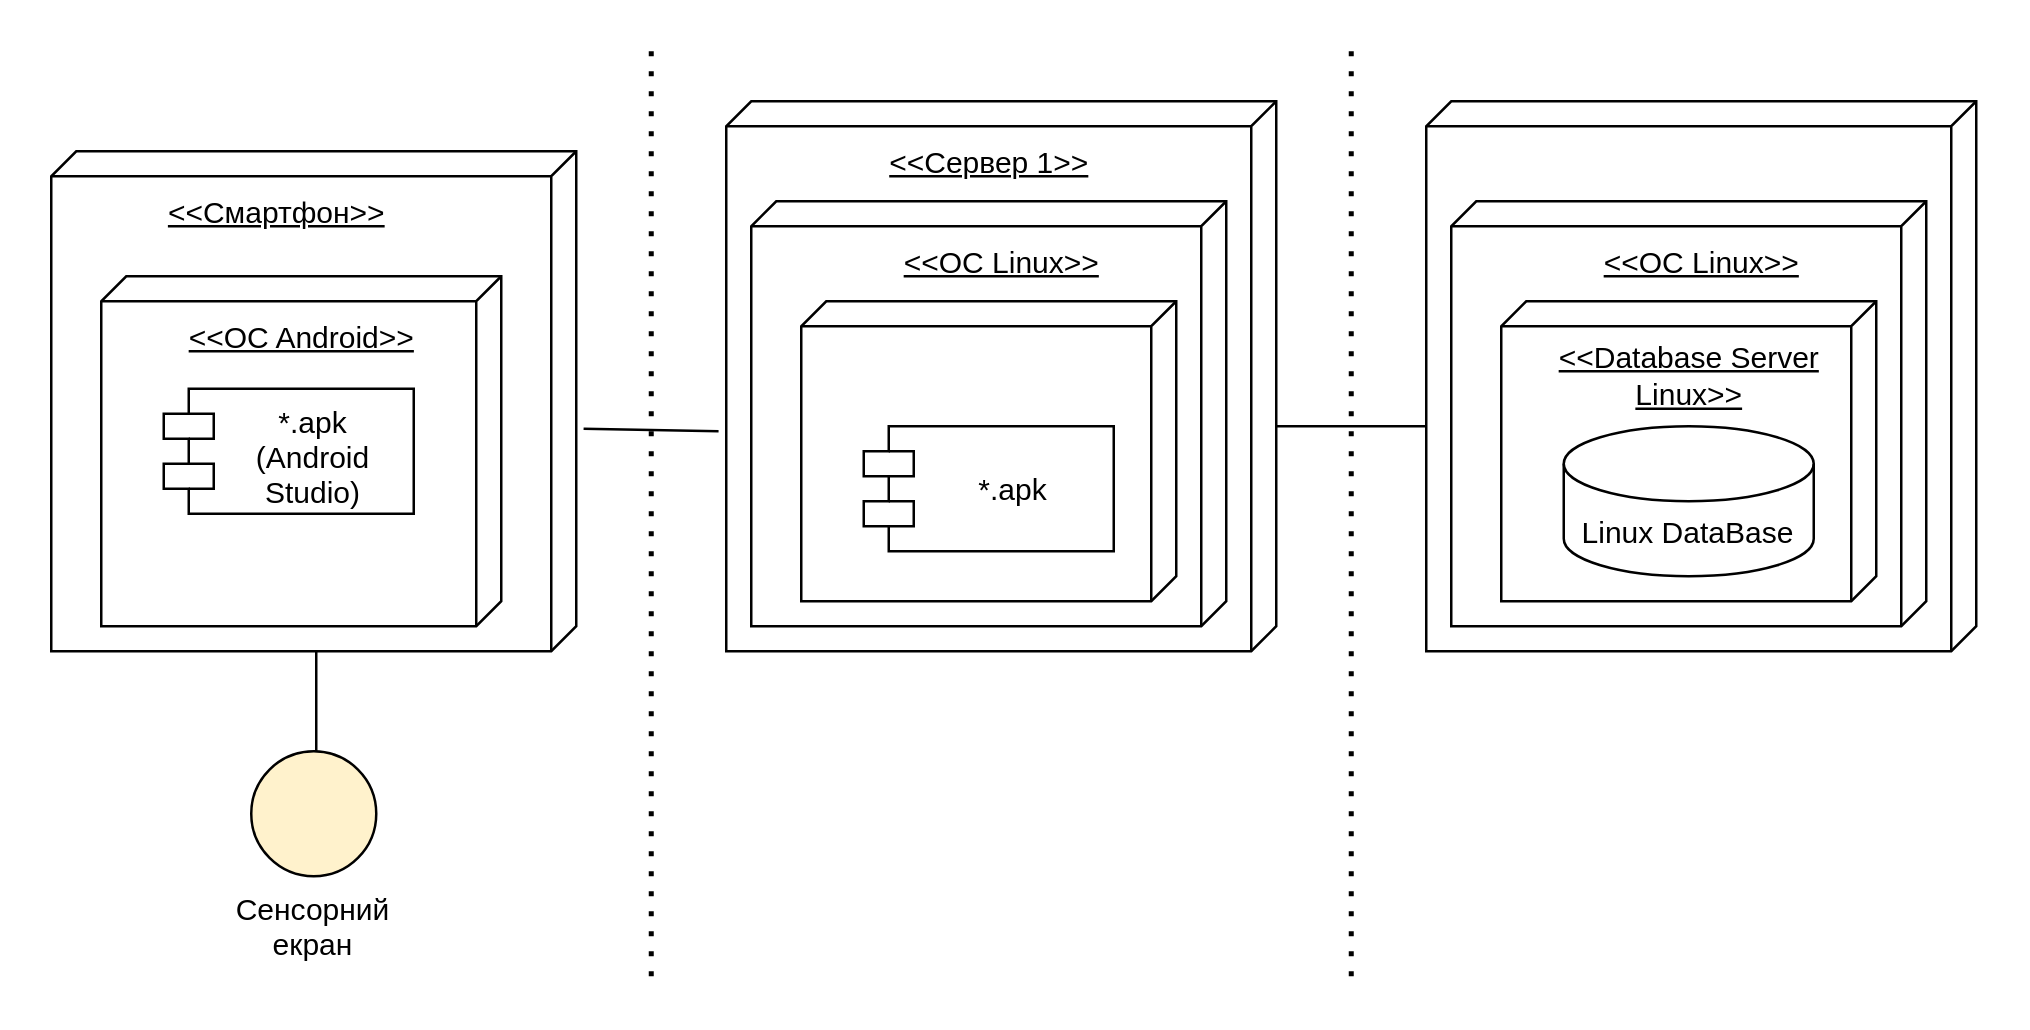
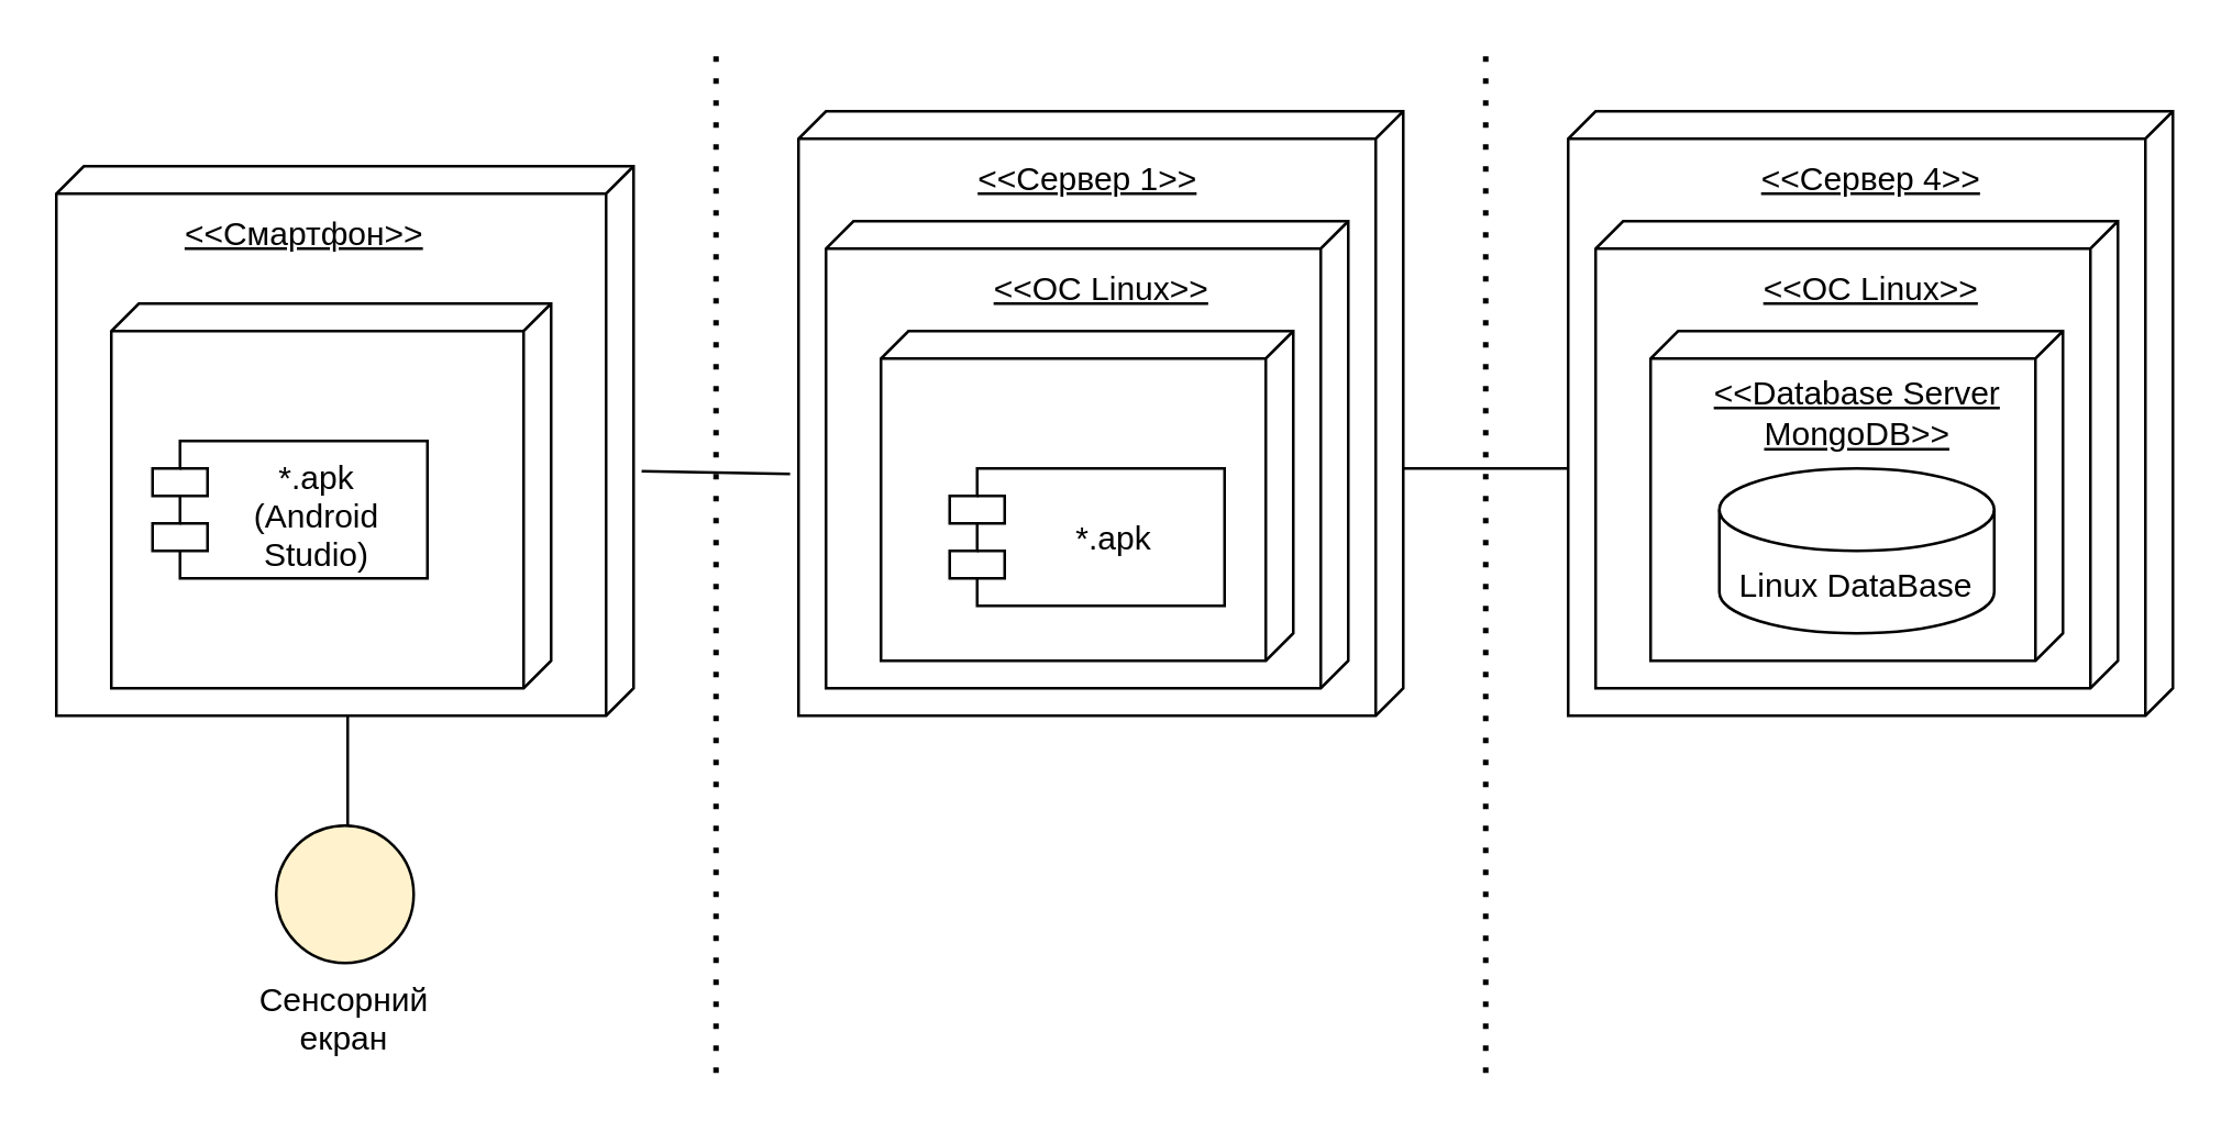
  <mxCell id="0" />
  <mxCell id="1" parent="0" />
  <mxCell id="2" value="" style="verticalAlign=top;align=left;spacingTop=8;spacingLeft=2;spacingRight=12;shape=cube;size=10;direction=south;fontStyle=4;html=1;" parent="1" vertex="1"><mxGeometry x="20" y="60" width="210" height="200" as="geometry" /></mxCell>
  <mxCell id="3" value="" style="verticalAlign=top;align=left;spacingTop=8;spacingLeft=2;spacingRight=12;shape=cube;size=10;direction=south;fontStyle=4;html=1;" parent="1" vertex="1"><mxGeometry x="40" y="110" width="160" height="140" as="geometry" /></mxCell>
  <mxCell id="4" value="" style="verticalAlign=top;align=left;spacingTop=8;spacingLeft=2;spacingRight=12;shape=cube;size=10;direction=south;fontStyle=4;html=1;" parent="1" vertex="1"><mxGeometry x="290" y="40" width="220" height="220" as="geometry" /></mxCell>
  <mxCell id="5" value="" style="verticalAlign=top;align=left;spacingTop=8;spacingLeft=2;spacingRight=12;shape=cube;size=10;direction=south;fontStyle=4;html=1;" parent="1" vertex="1"><mxGeometry x="300" y="80" width="190" height="170" as="geometry" /></mxCell>
  <mxCell id="6" value="" style="verticalAlign=top;align=left;spacingTop=8;spacingLeft=2;spacingRight=12;shape=cube;size=10;direction=south;fontStyle=4;html=1;" parent="1" vertex="1"><mxGeometry x="320" y="120" width="150" height="120" as="geometry" /></mxCell>
  <mxCell id="7" value="" style="verticalAlign=top;align=left;spacingTop=8;spacingLeft=2;spacingRight=12;shape=cube;size=10;direction=south;fontStyle=4;html=1;" parent="1" vertex="1"><mxGeometry x="570" y="40" width="220" height="220" as="geometry" /></mxCell>
  <mxCell id="8" value="" style="verticalAlign=top;align=left;spacingTop=8;spacingLeft=2;spacingRight=12;shape=cube;size=10;direction=south;fontStyle=4;html=1;" parent="1" vertex="1"><mxGeometry x="580" y="80" width="190" height="170" as="geometry" /></mxCell>
  <mxCell id="9" value="" style="verticalAlign=top;align=left;spacingTop=8;spacingLeft=2;spacingRight=12;shape=cube;size=10;direction=south;fontStyle=4;html=1;" parent="1" vertex="1"><mxGeometry x="600" y="120" width="150" height="120" as="geometry" /></mxCell>
  <mxCell id="10" value="&amp;lt;&amp;lt;Смартфон&amp;gt;&amp;gt;" style="text;html=1;align=center;verticalAlign=middle;resizable=0;points=[];autosize=1;strokeColor=none;fillColor=none;fontStyle=4" parent="1" vertex="1"><mxGeometry x="55" y="70" width="110" height="30" as="geometry" /></mxCell>
- <mxCell id="11" value="&amp;lt;&amp;lt;OC Android&amp;gt;&amp;gt;" style="text;html=1;align=center;verticalAlign=middle;resizable=0;points=[];autosize=1;strokeColor=none;fillColor=none;fontStyle=4" parent="1" vertex="1"><mxGeometry x="65" y="120" width="110" height="30" as="geometry" /></mxCell>
- <mxCell id="12" value="*.apk &#10;(Android &#10;Studio)" style="shape=module;align=left;spacingLeft=20;align=center;verticalAlign=top;" parent="1" vertex="1"><mxGeometry x="65" y="155" width="100" height="50" as="geometry" /></mxCell>
+ <mxCell id="12" value="*.apk &#10;(Android &#10;Studio)" style="shape=module;align=left;spacingLeft=20;align=center;verticalAlign=top;" parent="1" vertex="1"><mxGeometry x="55" y="160" width="100" height="50" as="geometry" /></mxCell>
  <mxCell id="13" value="&amp;lt;&amp;lt;Сервер 1&amp;gt;&amp;gt;" style="text;html=1;align=center;verticalAlign=middle;resizable=0;points=[];autosize=1;strokeColor=none;fillColor=none;fontStyle=4" vertex="1" parent="1"><mxGeometry x="345" y="50" width="100" height="30" as="geometry" /></mxCell>
  <mxCell id="14" value="&amp;lt;&amp;lt;OC Linux&amp;gt;&amp;gt;" style="text;html=1;align=center;verticalAlign=middle;resizable=0;points=[];autosize=1;strokeColor=none;fillColor=none;fontStyle=4" vertex="1" parent="1"><mxGeometry x="350" y="90" width="100" height="30" as="geometry" /></mxCell>
  <mxCell id="15" value="*.apk" style="shape=module;align=center;spacingLeft=20;align=center;verticalAlign=middle;labelPosition=center;verticalLabelPosition=middle;" vertex="1" parent="1"><mxGeometry x="345" y="170" width="100" height="50" as="geometry" /></mxCell>
+ <mxCell id="16" value="&amp;lt;&amp;lt;Сервер 4&amp;gt;&amp;gt;" style="text;html=1;align=center;verticalAlign=middle;resizable=0;points=[];autosize=1;strokeColor=none;fillColor=none;fontStyle=4" vertex="1" parent="1"><mxGeometry x="630" y="50" width="100" height="30" as="geometry" /></mxCell>
  <mxCell id="17" value="&amp;lt;&amp;lt;OC Linux&amp;gt;&amp;gt;" style="text;html=1;align=center;verticalAlign=middle;resizable=0;points=[];autosize=1;strokeColor=none;fillColor=none;fontStyle=4" vertex="1" parent="1"><mxGeometry x="630" y="90" width="100" height="30" as="geometry" /></mxCell>
- <mxCell id="18" value="&amp;lt;&amp;lt;Database Server &lt;br&gt;Linux&amp;gt;&amp;gt;" style="text;html=1;align=center;verticalAlign=middle;resizable=0;points=[];autosize=1;strokeColor=none;fillColor=none;fontStyle=4" vertex="1" parent="1"><mxGeometry x="610" y="130" width="130" height="40" as="geometry" /></mxCell>
+ <mxCell id="18" value="&amp;lt;&amp;lt;Database Server &lt;br&gt;MongoDB&amp;gt;&amp;gt;" style="text;html=1;align=center;verticalAlign=middle;resizable=0;points=[];autosize=1;strokeColor=none;fillColor=none;fontStyle=4" vertex="1" parent="1"><mxGeometry x="610" y="130" width="130" height="40" as="geometry" /></mxCell>
  <mxCell id="19" value="Linux DataBase" style="shape=cylinder3;whiteSpace=wrap;html=1;boundedLbl=1;backgroundOutline=1;size=15;" vertex="1" parent="1"><mxGeometry x="625" y="170" width="100" height="60" as="geometry" /></mxCell>
  <mxCell id="20" value="" style="endArrow=none;html=1;rounded=0;entryX=0.6;entryY=1.014;entryDx=0;entryDy=0;entryPerimeter=0;exitX=0.555;exitY=-0.014;exitDx=0;exitDy=0;exitPerimeter=0;" edge="1" parent="1" source="2" target="4"><mxGeometry width="50" height="50" relative="1" as="geometry"><mxPoint x="240" y="200" as="sourcePoint" /><mxPoint x="290" y="150" as="targetPoint" /></mxGeometry></mxCell>
  <mxCell id="21" value="" style="endArrow=none;html=1;rounded=0;" edge="1" parent="1"><mxGeometry width="50" height="50" relative="1" as="geometry"><mxPoint x="510" y="170" as="sourcePoint" /><mxPoint x="570" y="170" as="targetPoint" /></mxGeometry></mxCell>
  <mxCell id="22" value="" style="endArrow=none;html=1;rounded=0;" edge="1" parent="1"><mxGeometry width="50" height="50" relative="1" as="geometry"><mxPoint x="126" y="300" as="sourcePoint" /><mxPoint x="126" y="260" as="targetPoint" /></mxGeometry></mxCell>
  <mxCell id="23" value="Сенсорний екран" style="ellipse;whiteSpace=wrap;html=1;aspect=fixed;labelPosition=center;verticalLabelPosition=bottom;align=center;verticalAlign=top;fillColor=#fff2cc;" vertex="1" parent="1"><mxGeometry x="100" y="300" width="50" height="50" as="geometry" /></mxCell>
  <mxCell id="24" value="" style="endArrow=none;dashed=1;html=1;dashPattern=1 3;strokeWidth=2;rounded=0;" edge="1" parent="1"><mxGeometry width="50" height="50" relative="1" as="geometry"><mxPoint x="260" y="390" as="sourcePoint" /><mxPoint x="260" y="20" as="targetPoint" /></mxGeometry></mxCell>
  <mxCell id="25" value="" style="endArrow=none;dashed=1;html=1;dashPattern=1 3;strokeWidth=2;rounded=0;" edge="1" parent="1"><mxGeometry width="50" height="50" relative="1" as="geometry"><mxPoint x="540" y="390" as="sourcePoint" /><mxPoint x="540" y="20" as="targetPoint" /></mxGeometry></mxCell>
